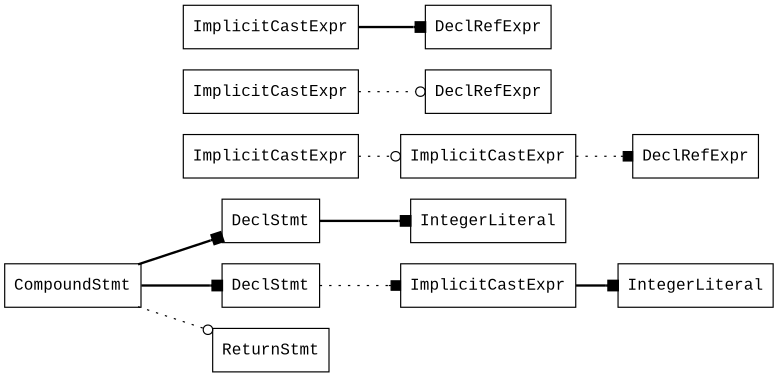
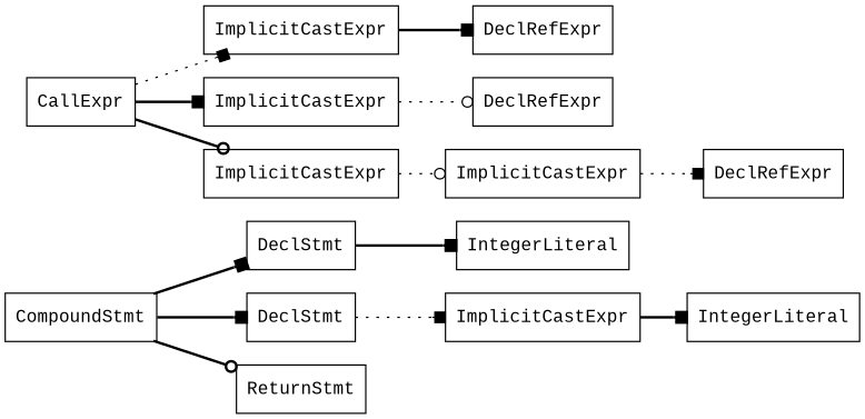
  digraph {
    fontname="Liberation Mono"
    rankdir=LR
    node [fontname="Liberation Mono" shape=record]
    edge [arrowhead=box fontname="Liberation Mono" style=bold]
    n1 [label="{CompoundStmt}"]
    n2 [label="{DeclStmt}"]
    n3 [label="{DeclStmt}"]
    n4 [label="{ReturnStmt}"]
    n5 [label="{IntegerLiteral}"]
    n6 [label="{ImplicitCastExpr}"]
    n7 [label="{IntegerLiteral}"]
+   n8 [label="{CallExpr}"]
    n9 [label="{ImplicitCastExpr}"]
    n10 [label="{ImplicitCastExpr}"]
    n11 [label="{ImplicitCastExpr}"]
    n12 [label="{DeclRefExpr}"]
    n13 [label="{DeclRefExpr}"]
    n14 [label="{ImplicitCastExpr}"]
    n15 [label="{DeclRefExpr}"]
    n1 -> n2
    n1 -> n3
-   n1 -> n4 [arrowhead=odot style=dotted]
+   n1 -> n4 [arrowhead=odot]
    n2 -> n5
    n3 -> n6 [style=dotted]
    n6 -> n7
+   n8 -> n9 [style=dotted]
+   n8 -> n10
+   n8 -> n11 [arrowhead=odot]
    n9 -> n12
    n10 -> n13 [arrowhead=odot style=dotted]
    n11 -> n14 [arrowhead=odot style=dotted]
    n14 -> n15 [style=dotted]
  }
